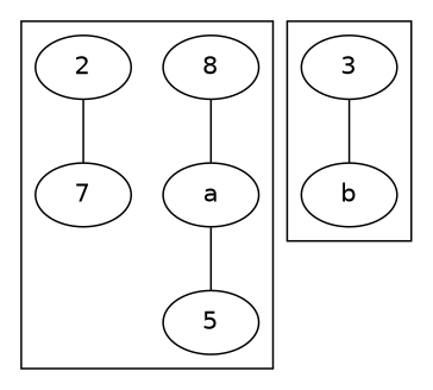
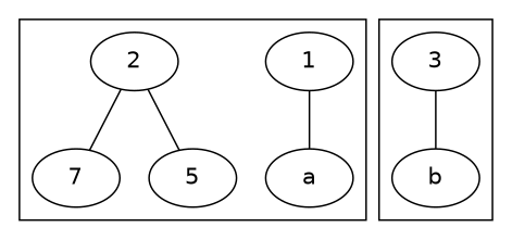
  graph {
    fontname="DejaVu Sans"
    node [fontname="DejaVu Sans"]
    edge [fontname="DejaVu Sans"]
-   1 [label=8]
+   1
    2
    a
    n4 [label=7]
    5
    n6 [label=3]
    b
    subgraph cluster_1 {
      1
      2
      a
      n4
      5
    }
    subgraph cluster_2 {
      n6
      b
    }
    1 -- a
    2 -- n4
-   a -- 5
+   2 -- 5
    n6 -- b
  }
